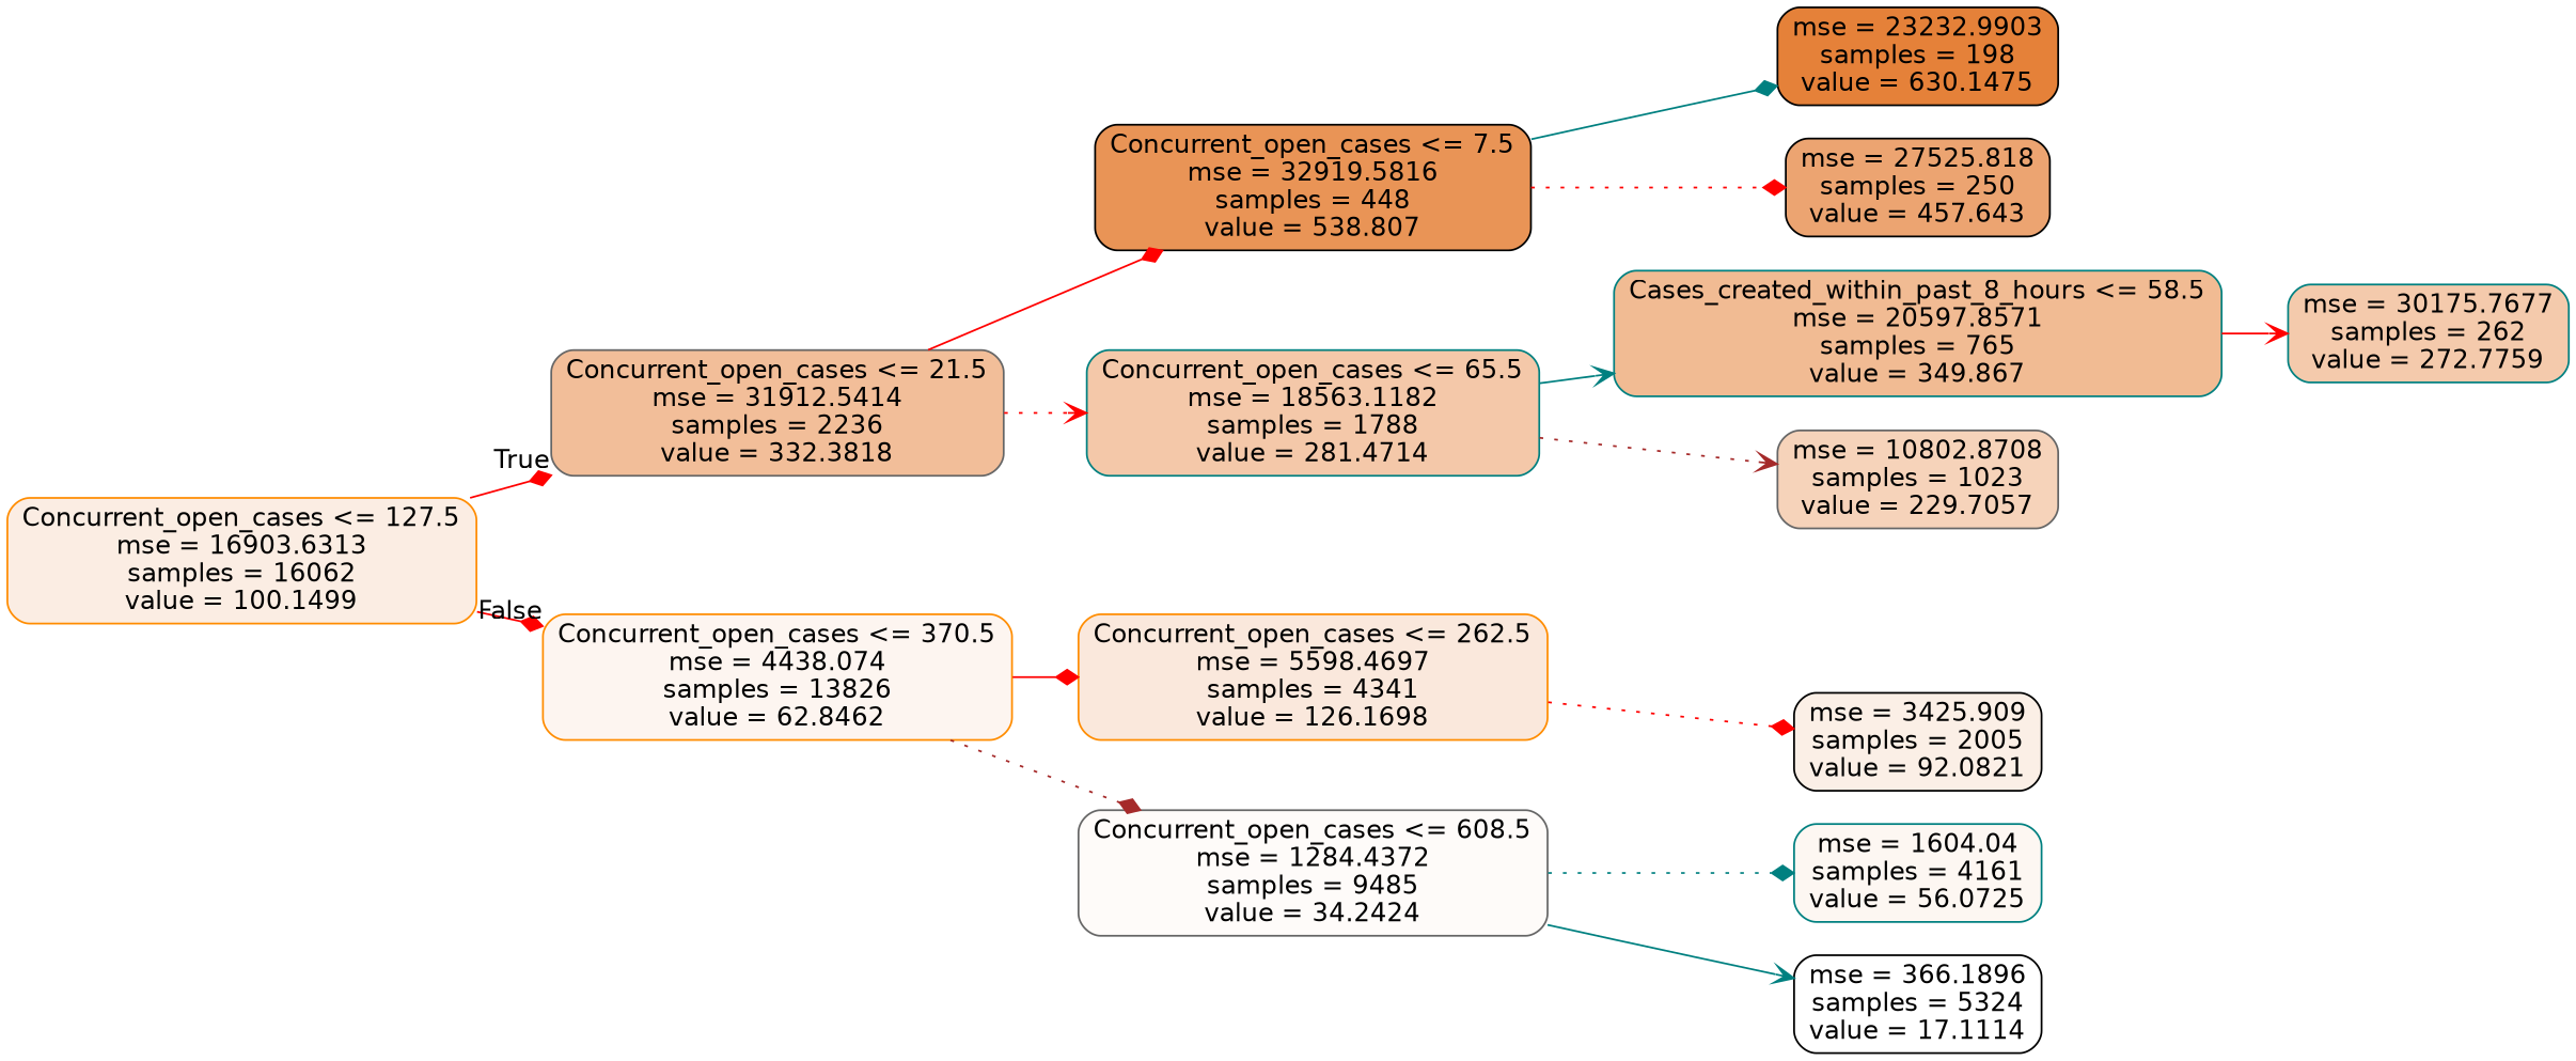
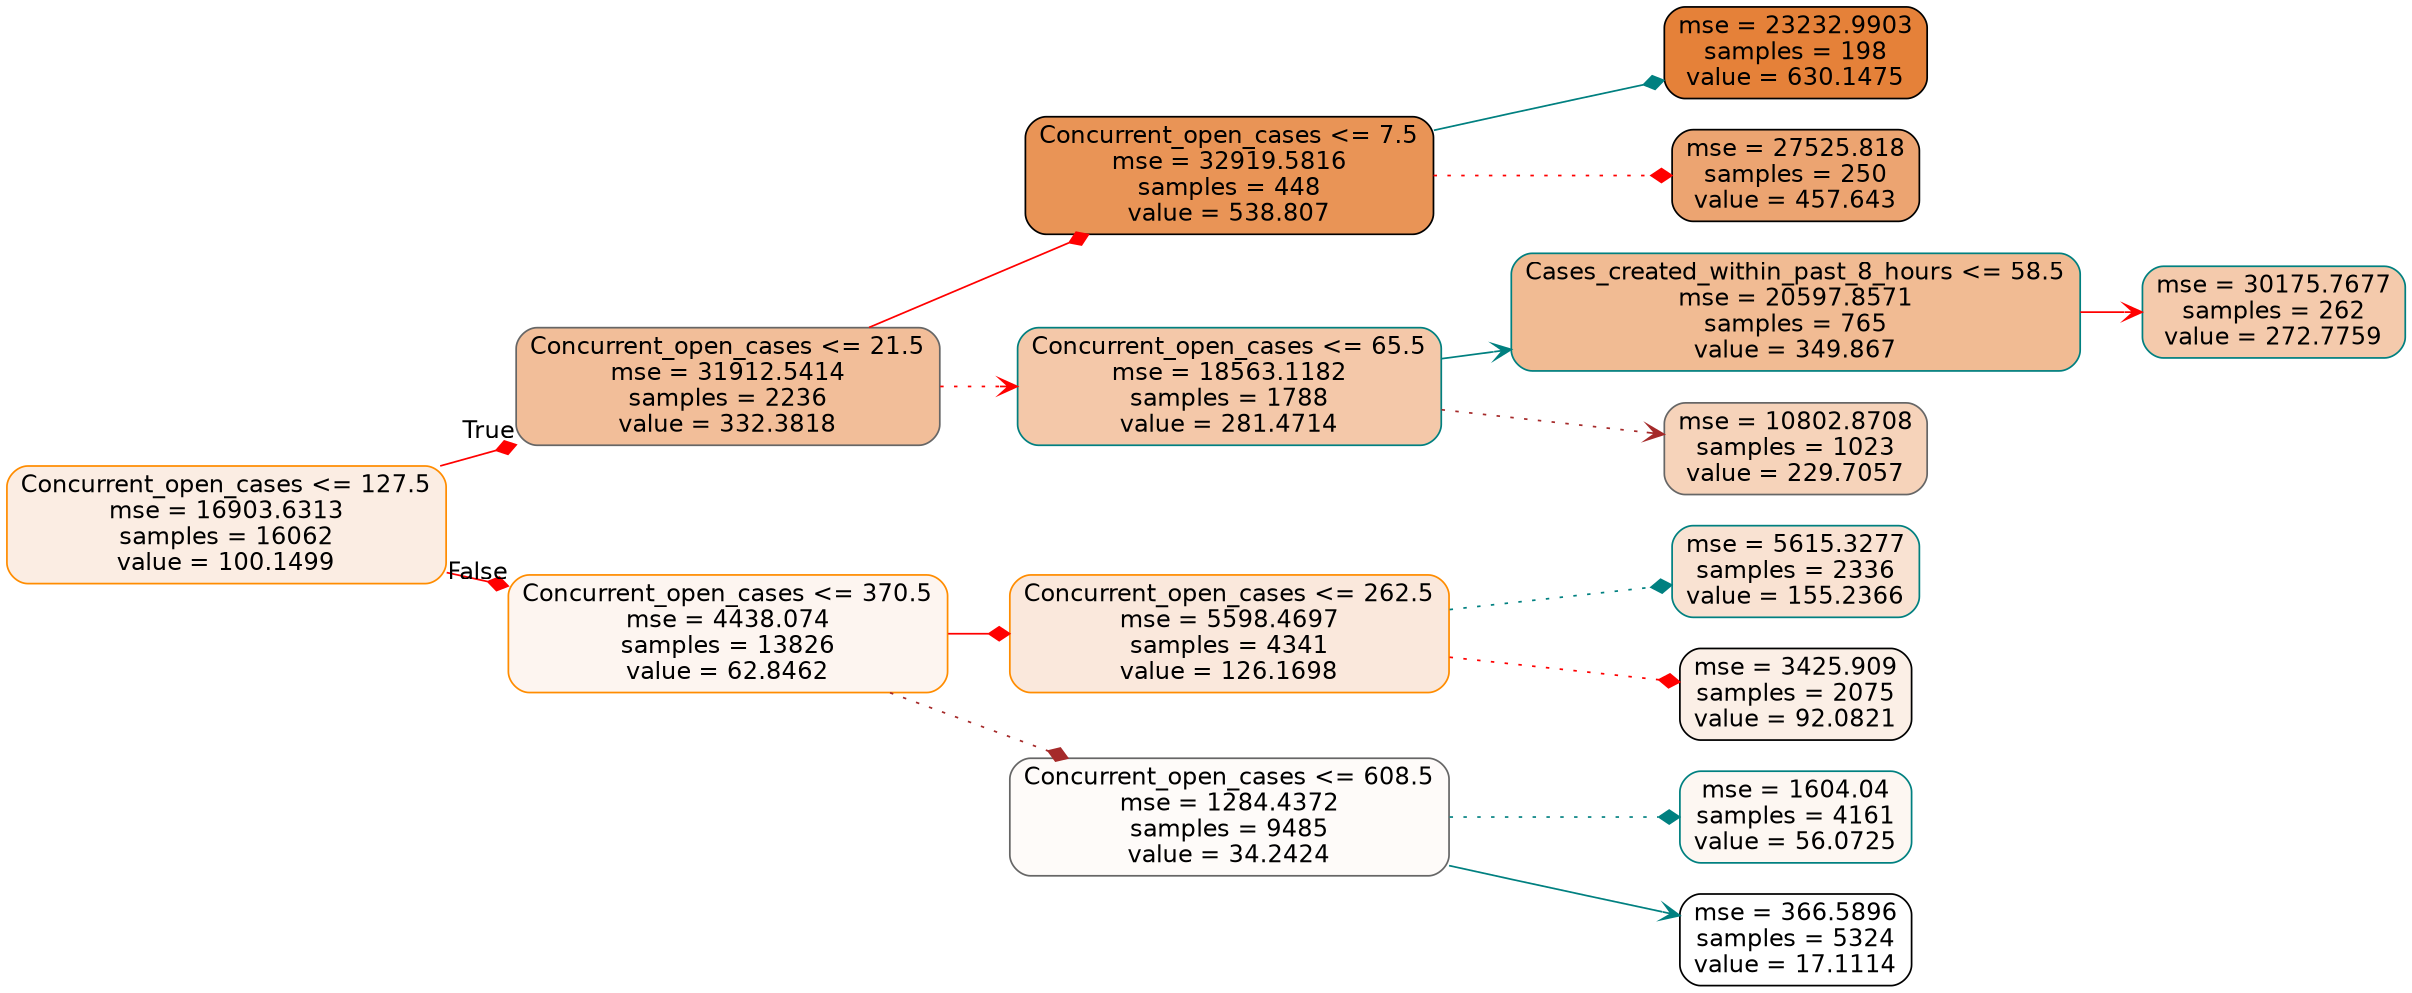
  digraph {
    rankdir=LR
    node [color=black fontname=helvetica shape=box style="filled, rounded"]
    edge [arrowhead=diamond color=red fontname=helvetica style=solid]
    n1 [color=darkorange fillcolor="#e5813923" label="Concurrent_open_cases <= 127.5\nmse = 16903.6313\nsamples = 16062\nvalue = 100.1499"]
    n2 [color=gray40 fillcolor="#e5813983" label="Concurrent_open_cases <= 21.5\nmse = 31912.5414\nsamples = 2236\nvalue = 332.3818"]
    n3 [color=darkorange fillcolor="#e5813913" label="Concurrent_open_cases <= 370.5\nmse = 4438.074\nsamples = 13826\nvalue = 62.8462"]
    n4 [fillcolor="#e58139d9" label="Concurrent_open_cases <= 7.5\nmse = 32919.5816\nsamples = 448\nvalue = 538.807"]
    n5 [color=teal fillcolor="#e581396e" label="Concurrent_open_cases <= 65.5\nmse = 18563.1182\nsamples = 1788\nvalue = 281.4714"]
    n6 [color=darkorange fillcolor="#e581392d" label="Concurrent_open_cases <= 262.5\nmse = 5598.4697\nsamples = 4341\nvalue = 126.1698"]
    n7 [color=gray40 fillcolor="#e5813907" label="Concurrent_open_cases <= 608.5\nmse = 1284.4372\nsamples = 9485\nvalue = 34.2424"]
    n8 [fillcolor="#e58139ff" label="mse = 23232.9903\nsamples = 198\nvalue = 630.1475"]
    n9 [fillcolor="#e58139b7" label="mse = 27525.818\nsamples = 250\nvalue = 457.643"]
    n10 [color=teal fillcolor="#e581398a" label="Cases_created_within_past_8_hours <= 58.5\nmse = 20597.8571\nsamples = 765\nvalue = 349.867"]
    n11 [color=gray40 fillcolor="#e5813958" label="mse = 10802.8708\nsamples = 1023\nvalue = 229.7057"]
    n12 [color=teal fillcolor="#e581396a" label="mse = 30175.7677\nsamples = 262\nvalue = 272.7759"]
-   n14 [fillcolor="#e581391f" label="mse = 3425.909\nsamples = 2005\nvalue = 92.0821"]
+   n13 [color=teal fillcolor="#e5813939" label="mse = 5615.3277\nsamples = 2336\nvalue = 155.2366"]
+   n14 [fillcolor="#e581391f" label="mse = 3425.909\nsamples = 2075\nvalue = 92.0821"]
    n15 [color=teal fillcolor="#e5813910" label="mse = 1604.04\nsamples = 4161\nvalue = 56.0725"]
-   n16 [fillcolor="#e5813900" label="mse = 366.1896\nsamples = 5324\nvalue = 17.1114"]
+   n16 [fillcolor="#e5813900" label="mse = 366.5896\nsamples = 5324\nvalue = 17.1114"]
    n1 -> n2 [headlabel=True labelangle=45 labeldistance=2.5]
    n1 -> n3 [headlabel=False labelangle=-45 labeldistance=2.5]
    n2 -> n4
    n2 -> n5 [arrowhead=vee style=dotted]
    n3 -> n6
    n3 -> n7 [color=brown style=dotted]
    n4 -> n8 [color=teal]
    n4 -> n9 [style=dotted]
    n5 -> n10 [arrowhead=vee color=teal]
    n5 -> n11 [arrowhead=vee color=brown style=dotted]
+   n6 -> n13 [color=teal style=dotted]
    n6 -> n14 [style=dotted]
    n7 -> n15 [color=teal style=dotted]
    n7 -> n16 [arrowhead=vee color=teal]
    n10 -> n12 [arrowhead=vee]
  }
